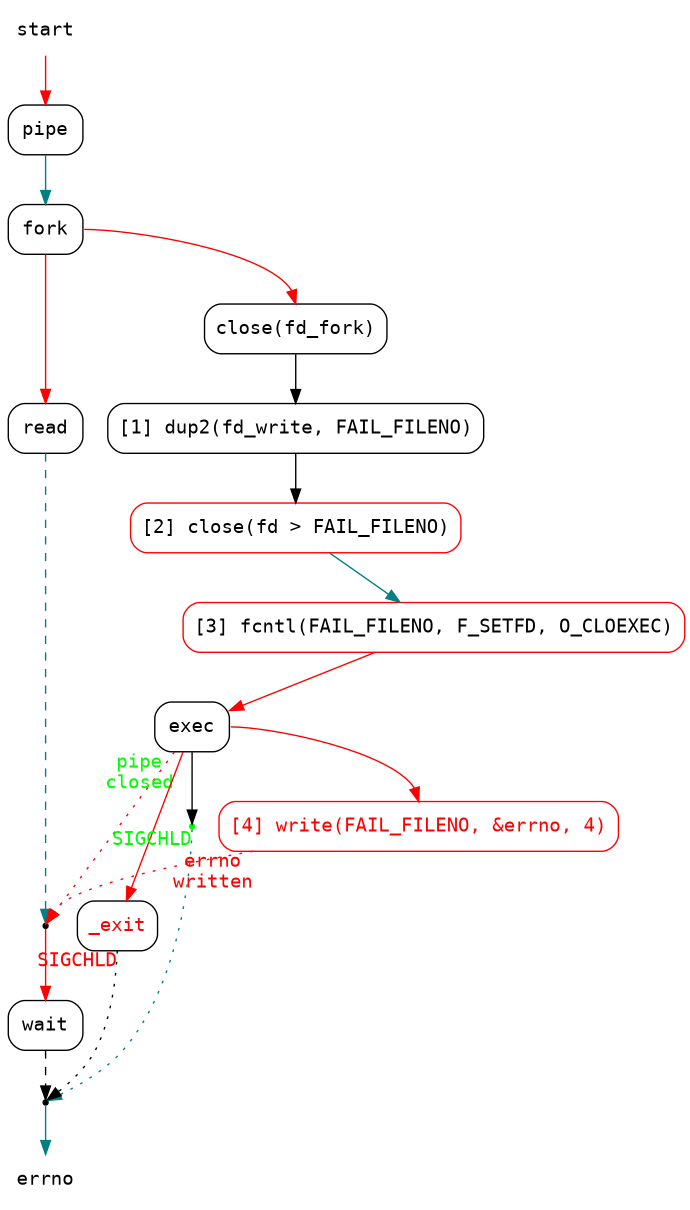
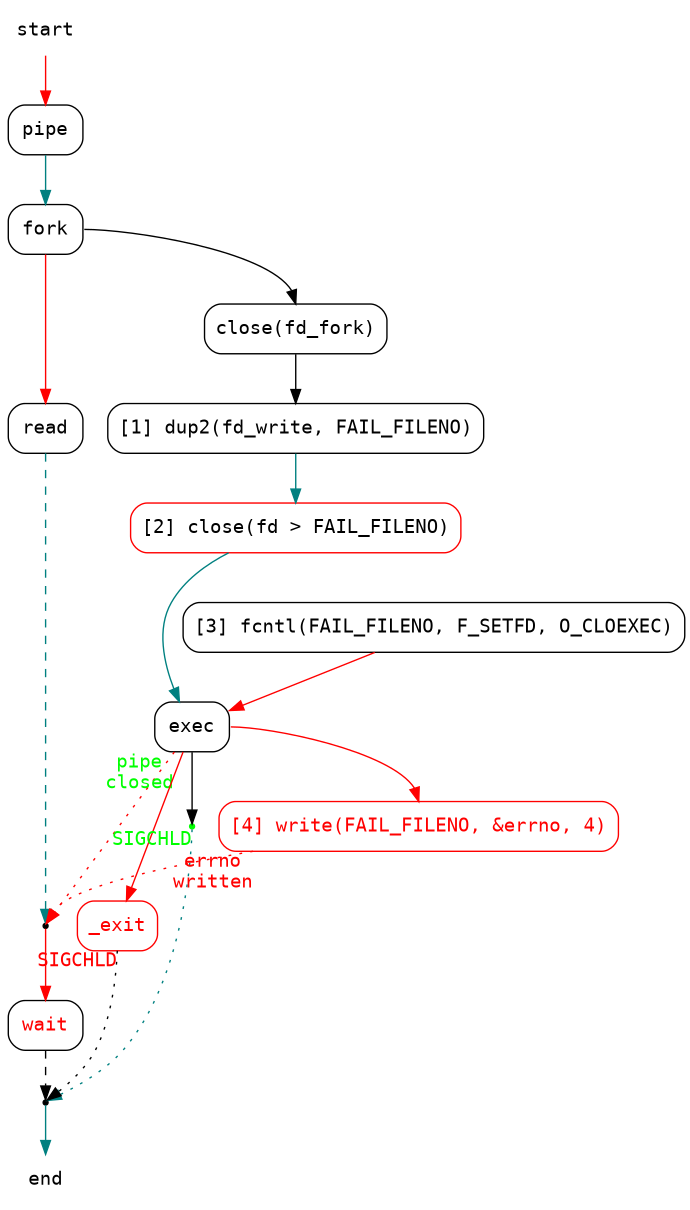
  digraph {
    node [fontname=Consolas group=left shape=rect style=rounded]
    edge [color=red]
    start [shape=none]
    pipe
    fork
    read
    n5 [group=middle label="close(fd_fork)"]
    read_end [shape=point]
    n7 [group=middle label="[1] dup2(fd_write, FAIL_FILENO)"]
-   wait
+   wait [fontcolor=red]
    wait_end [shape=point]
-   end [shape=none label=errno]
+   end [shape=none]
    n11 [color=red group=middle label="[2] close(fd > FAIL_FILENO)"]
-   n12 [group=middle label="[3] fcntl(FAIL_FILENO, F_SETFD, O_CLOEXEC)" color=red]
+   n12 [group=middle label="[3] fcntl(FAIL_FILENO, F_SETFD, O_CLOEXEC)"]
    exec [group=middle]
    exec_success [color=green group=middle shape=point]
    n15 [color=red fontcolor=red group=right label="[4] write(FAIL_FILENO, &errno, 4)"]
-   _exit [color=black fontcolor=red group=right]
+   _exit [color=red fontcolor=red group=right]
    start -> pipe
    pipe -> fork [color=teal]
    fork -> read
-   fork -> n5 [headport=n tailport=e]
+   fork -> n5 [color=black headport=n tailport=e]
    read -> read_end [color=teal style=dashed]
    n5 -> n7 [color=black]
    read_end -> wait
-   n7 -> n11 [color=black]
+   n7 -> n11 [color=teal]
    wait -> wait_end [color=black style=dashed]
    wait_end -> end [color=teal]
-   n11 -> n12 [color=teal]
+   n11 -> exec [color=teal]
    n12 -> exec
    exec -> read_end [fontcolor=green fontname=Consolas labelangle=0 labeldistance=8 style=dotted taillabel="pipe\nclosed"]
    exec -> exec_success [color=black]
    exec -> n15 [headport=n tailport=e]
    exec -> _exit
    exec_success -> wait_end [color=teal fontcolor=green fontname=Consolas labelangle=0 labeldistance=10 style=dotted taillabel=SIGCHLD]
    n15 -> read_end [fontcolor=red fontname=Consolas labelangle=-3 labeldistance=10 style=dotted taillabel="errno\nwritten"]
    _exit -> wait_end [color=black fontcolor=red fontname=Consolas labelangle=-3 labeldistance=10 style=dotted taillabel=SIGCHLD]
  }
